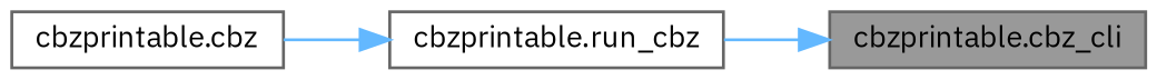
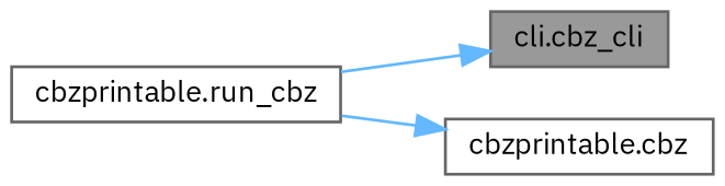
  digraph {
    fontname="IBM Plex Sans"
    rankdir=RL
    node [color=grey40 fillcolor=white fontname="IBM Plex Sans" fontsize=10 shape=box style=filled]
    edge [color=steelblue1 dir=back fontname="IBM Plex Sans" fontsize=10 labelfontname=Helvetica labelfontsize=10 style=solid]
-   n1 [color=gray40 fillcolor=grey60 fontcolor=black height=0.2 label="cbzprintable.cbz_cli" width=0.4]
+   n1 [color=gray40 fillcolor=grey60 fontcolor=black height=0.2 label="cli.cbz_cli" width=0.4]
    n2 [height=0.2 label="cbzprintable.run_cbz" width=0.4]
    n3 [height=0.2 label="cbzprintable.cbz" width=0.4]
    n1 -> n2
-   n2 -> n3
+   n3 -> n2
  }
